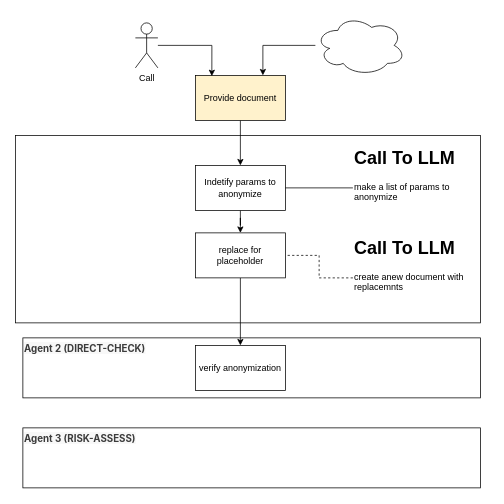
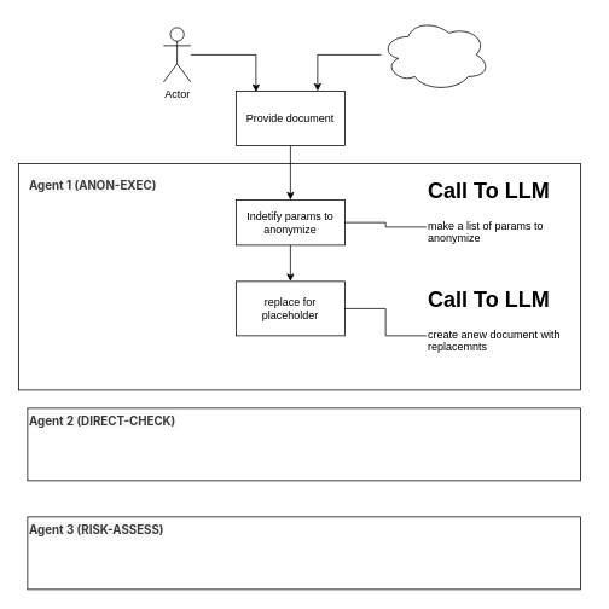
  <mxCell id="0" />
  <mxCell id="1" parent="0" />
  <mxCell id="2" value="&lt;strong style=&quot;color: rgb(59, 59, 59); font-family: -apple-system, &amp;quot;system-ui&amp;quot;, &amp;quot;Segoe UI&amp;quot;, Roboto, sans-serif; font-size: 13px; background-color: rgb(248, 248, 248);&quot;&gt;Agent 3 (RISK-ASSESS)&lt;/strong&gt;" style="rounded=0;whiteSpace=wrap;html=1;align=left;verticalAlign=top;" vertex="1" parent="1"><mxGeometry x="30" y="570" width="610" height="80" as="geometry" /></mxCell>
  <mxCell id="3" value="&lt;strong style=&quot;color: rgb(59, 59, 59); font-family: -apple-system, &amp;quot;system-ui&amp;quot;, &amp;quot;Segoe UI&amp;quot;, Roboto, sans-serif; font-size: 13px; font-style: normal; font-variant-ligatures: normal; font-variant-caps: normal; letter-spacing: normal; orphans: 2; text-indent: 0px; text-transform: none; widows: 2; word-spacing: 0px; -webkit-text-stroke-width: 0px; white-space: normal; background-color: rgb(248, 248, 248); text-decoration-thickness: initial; text-decoration-style: initial; text-decoration-color: initial;&quot;&gt;Agent 2 (DIRECT-CHECK)&lt;/strong&gt;" style="rounded=0;whiteSpace=wrap;html=1;align=left;verticalAlign=top;" vertex="1" parent="1"><mxGeometry x="30" y="450" width="610" height="80" as="geometry" /></mxCell>
  <mxCell id="4" value="" style="rounded=0;whiteSpace=wrap;html=1;" vertex="1" parent="1"><mxGeometry x="20" y="180" width="620" height="250" as="geometry" /></mxCell>
  <mxCell id="5" value="" style="edgeStyle=orthogonalEdgeStyle;rounded=0;orthogonalLoop=1;jettySize=auto;html=1;" edge="1" parent="1" source="6" target="8"><mxGeometry relative="1" as="geometry" /></mxCell>
- <mxCell id="6" value="Provide document" style="rounded=0;whiteSpace=wrap;html=1;fillColor=#fff2cc;" vertex="1" parent="1"><mxGeometry x="260" y="100" width="120" height="60" as="geometry" /></mxCell>
+ <mxCell id="6" value="Provide document" style="rounded=0;whiteSpace=wrap;html=1;" vertex="1" parent="1"><mxGeometry x="260" y="100" width="120" height="60" as="geometry" /></mxCell>
  <mxCell id="7" value="" style="edgeStyle=orthogonalEdgeStyle;rounded=0;orthogonalLoop=1;jettySize=auto;html=1;" edge="1" parent="1" source="8" target="10"><mxGeometry relative="1" as="geometry" /></mxCell>
- <mxCell id="8" value="Indetify params to anonymize" style="rounded=0;whiteSpace=wrap;html=1;" vertex="1" parent="1"><mxGeometry x="260" y="220" width="120" height="60" as="geometry" /></mxCell>
- <mxCell id="9" value="" style="edgeStyle=orthogonalEdgeStyle;rounded=0;orthogonalLoop=1;jettySize=auto;html=1;" edge="1" parent="1" source="10" target="11"><mxGeometry relative="1" as="geometry" /></mxCell>
+ <mxCell id="8" value="Indetify params to anonymize" style="rounded=0;whiteSpace=wrap;html=1;" vertex="1" parent="1"><mxGeometry x="260" y="220" width="120" height="50" as="geometry" /></mxCell>
  <mxCell id="10" value="replace for placeholder" style="rounded=0;whiteSpace=wrap;html=1;" vertex="1" parent="1"><mxGeometry x="260" y="310" width="120" height="60" as="geometry" /></mxCell>
- <mxCell id="11" value="verify anonymization" style="rounded=0;whiteSpace=wrap;html=1;" vertex="1" parent="1"><mxGeometry x="260" y="460" width="120" height="60" as="geometry" /></mxCell>
  <mxCell id="12" style="edgeStyle=orthogonalEdgeStyle;rounded=0;orthogonalLoop=1;jettySize=auto;html=1;entryX=1;entryY=0.5;entryDx=0;entryDy=0;endArrow=none;endFill=0;" edge="1" parent="1" source="13" target="8"><mxGeometry relative="1" as="geometry" /></mxCell>
  <mxCell id="13" value="&lt;h1 style=&quot;margin-top: 0px;&quot;&gt;&lt;span style=&quot;background-color: transparent; color: light-dark(rgb(0, 0, 0), rgb(255, 255, 255));&quot;&gt;Call To LLM&lt;/span&gt;&lt;/h1&gt;&lt;div&gt;&lt;span style=&quot;background-color: transparent; color: light-dark(rgb(0, 0, 0), rgb(255, 255, 255));&quot;&gt;make a list of params to anonymize&lt;/span&gt;&lt;/div&gt;" style="text;html=1;whiteSpace=wrap;overflow=hidden;rounded=0;" vertex="1" parent="1"><mxGeometry x="470" y="190" width="180" height="120" as="geometry" /></mxCell>
  <mxCell id="14" value="&lt;h1 style=&quot;margin-top: 0px;&quot;&gt;&lt;span style=&quot;background-color: transparent; color: light-dark(rgb(0, 0, 0), rgb(255, 255, 255));&quot;&gt;Call To LLM&lt;/span&gt;&lt;/h1&gt;&lt;div&gt;&lt;span style=&quot;background-color: transparent; color: light-dark(rgb(0, 0, 0), rgb(255, 255, 255));&quot;&gt;create anew document with replacemnts&lt;/span&gt;&lt;/div&gt;" style="text;html=1;whiteSpace=wrap;overflow=hidden;rounded=0;" vertex="1" parent="1"><mxGeometry x="470" y="310" width="180" height="120" as="geometry" /></mxCell>
- <mxCell id="15" style="edgeStyle=orthogonalEdgeStyle;rounded=0;orthogonalLoop=1;jettySize=auto;html=1;entryX=1;entryY=0.5;entryDx=0;entryDy=0;endArrow=none;endFill=0;exitX=0;exitY=0.5;exitDx=0;exitDy=0;dashed=1;" edge="1" parent="1" source="14" target="10"><mxGeometry relative="1" as="geometry"><mxPoint x="490" y="250" as="sourcePoint" /><mxPoint x="400" y="250" as="targetPoint" /></mxGeometry></mxCell>
- <mxCell id="16" value="Call" style="shape=umlActor;verticalLabelPosition=bottom;verticalAlign=top;html=1;outlineConnect=0;" vertex="1" parent="1"><mxGeometry x="180" y="30" width="30" height="60" as="geometry" /></mxCell>
+ <mxCell id="15" style="edgeStyle=orthogonalEdgeStyle;rounded=0;orthogonalLoop=1;jettySize=auto;html=1;entryX=1;entryY=0.5;entryDx=0;entryDy=0;endArrow=none;endFill=0;exitX=0;exitY=0.5;exitDx=0;exitDy=0;" edge="1" parent="1" source="14" target="10"><mxGeometry relative="1" as="geometry"><mxPoint x="490" y="250" as="sourcePoint" /><mxPoint x="400" y="250" as="targetPoint" /></mxGeometry></mxCell>
+ <mxCell id="16" value="Actor" style="shape=umlActor;verticalLabelPosition=bottom;verticalAlign=top;html=1;outlineConnect=0;" vertex="1" parent="1"><mxGeometry x="180" y="30" width="30" height="60" as="geometry" /></mxCell>
  <mxCell id="17" style="edgeStyle=orthogonalEdgeStyle;rounded=0;orthogonalLoop=1;jettySize=auto;html=1;entryX=0.183;entryY=0.017;entryDx=0;entryDy=0;entryPerimeter=0;" edge="1" parent="1" source="16" target="6"><mxGeometry relative="1" as="geometry" /></mxCell>
+ <mxCell id="18" value="&lt;strong style=&quot;color: rgb(59, 59, 59); font-family: -apple-system, &amp;quot;system-ui&amp;quot;, &amp;quot;Segoe UI&amp;quot;, Roboto, sans-serif; font-size: 13px; font-style: normal; font-variant-ligatures: normal; font-variant-caps: normal; letter-spacing: normal; orphans: 2; text-indent: 0px; text-transform: none; widows: 2; word-spacing: 0px; -webkit-text-stroke-width: 0px; white-space: normal; background-color: rgb(248, 248, 248); text-decoration-thickness: initial; text-decoration-style: initial; text-decoration-color: initial;&quot;&gt;Agent 1 (ANON-EXEC)&lt;/strong&gt;" style="text;whiteSpace=wrap;html=1;align=left;" vertex="1" parent="1"><mxGeometry x="30" y="190" width="180" height="40" as="geometry" /></mxCell>
  <mxCell id="19" style="edgeStyle=orthogonalEdgeStyle;rounded=0;orthogonalLoop=1;jettySize=auto;html=1;entryX=0.75;entryY=0;entryDx=0;entryDy=0;" edge="1" parent="1" source="20" target="6"><mxGeometry relative="1" as="geometry" /></mxCell>
  <mxCell id="20" value="" style="ellipse;shape=cloud;whiteSpace=wrap;html=1;" vertex="1" parent="1"><mxGeometry x="420" width="120" height="80" as="geometry" y="20" /></mxCell>
